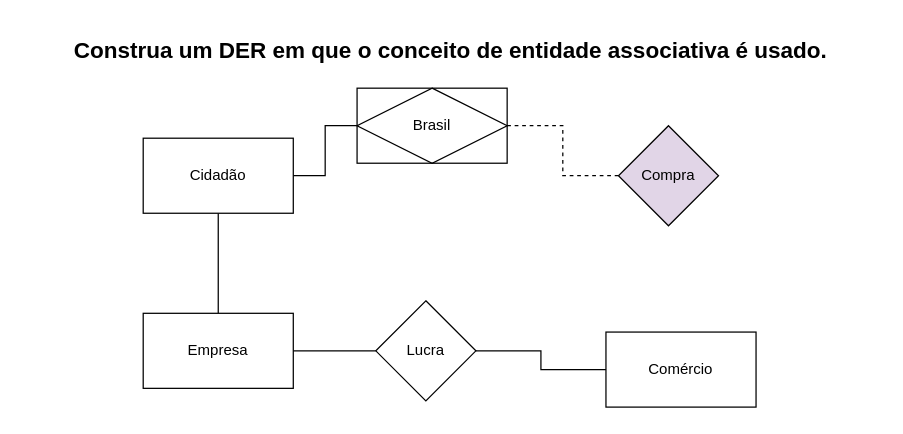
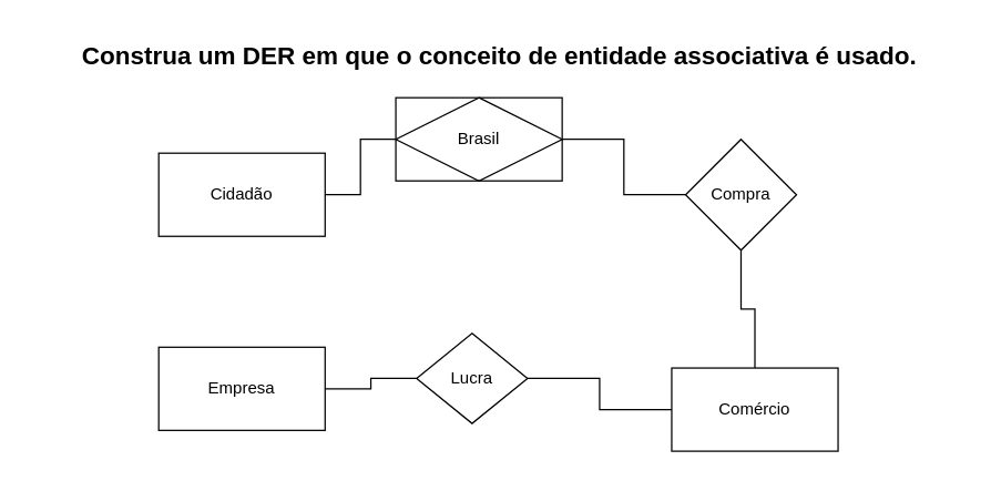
  <mxCell id="0" />
  <mxCell id="1" parent="0" />
  <mxCell id="2" value="&lt;h2&gt;Construa um DER em que o conceito de entidade associativa é usado.&lt;/h2&gt;" style="text;strokeColor=none;fillColor=none;align=center;verticalAlign=middle;whiteSpace=wrap;rounded=0;html=1;" parent="1" vertex="1"><mxGeometry x="20" y="20" width="680" height="40" as="geometry" /></mxCell>
+ <mxCell id="3" value="" style="edgeStyle=orthogonalEdgeStyle;rounded=0;orthogonalLoop=1;jettySize=auto;html=1;labelBackgroundColor=#ffffff;endArrow=none;endFill=0;" edge="1" parent="1" source="8" target="5"><mxGeometry relative="1" as="geometry" /></mxCell>
  <mxCell id="4" value="" style="edgeStyle=orthogonalEdgeStyle;rounded=0;orthogonalLoop=1;jettySize=auto;html=1;labelBackgroundColor=#ffffff;endArrow=none;endFill=0;" edge="1" parent="1" source="5" target="14"><mxGeometry relative="1" as="geometry" /></mxCell>
  <mxCell id="5" value="Comércio" style="whiteSpace=wrap;html=1;" vertex="1" parent="1"><mxGeometry x="484" y="265" width="120" height="60" as="geometry" /></mxCell>
- <mxCell id="6" value="" style="edgeStyle=orthogonalEdgeStyle;rounded=0;orthogonalLoop=1;jettySize=auto;html=1;labelBackgroundColor=#ffffff;endArrow=none;endFill=0;" edge="1" parent="1" source="11" target="7"><mxGeometry relative="1" as="geometry" /></mxCell>
  <mxCell id="7" value="Empresa" style="whiteSpace=wrap;html=1;" vertex="1" parent="1"><mxGeometry x="114" y="250" width="120" height="60" as="geometry" /></mxCell>
- <mxCell id="8" value="Compra" style="rhombus;whiteSpace=wrap;html=1;fillColor=#e1d5e7;" vertex="1" parent="1"><mxGeometry x="494" y="100" width="80" height="80" as="geometry" /></mxCell>
+ <mxCell id="8" value="Compra" style="rhombus;whiteSpace=wrap;html=1;" vertex="1" parent="1"><mxGeometry x="494" y="100" width="80" height="80" as="geometry" /></mxCell>
  <mxCell id="9" value="Brasil" style="shape=associativeEntity;whiteSpace=wrap;html=1;align=center;" vertex="1" parent="1"><mxGeometry x="285" y="70" width="120" height="60" as="geometry" /></mxCell>
- <mxCell id="10" value="" style="edgeStyle=orthogonalEdgeStyle;rounded=0;orthogonalLoop=1;jettySize=auto;html=1;labelBackgroundColor=#ffffff;endArrow=none;endFill=0;dashed=1;" edge="1" parent="1" source="8" target="9"><mxGeometry relative="1" as="geometry"><mxPoint x="494.059" y="140.059" as="sourcePoint" /><mxPoint x="174.059" y="250" as="targetPoint" /></mxGeometry></mxCell>
+ <mxCell id="10" value="" style="edgeStyle=orthogonalEdgeStyle;rounded=0;orthogonalLoop=1;jettySize=auto;html=1;labelBackgroundColor=#ffffff;endArrow=none;endFill=0;" edge="1" parent="1" source="8" target="9"><mxGeometry relative="1" as="geometry"><mxPoint x="494.059" y="140.059" as="sourcePoint" /><mxPoint x="174.059" y="250" as="targetPoint" /></mxGeometry></mxCell>
  <mxCell id="11" value="Cidadão" style="whiteSpace=wrap;html=1;" vertex="1" parent="1"><mxGeometry x="114" y="110" width="120" height="60" as="geometry" /></mxCell>
  <mxCell id="12" value="" style="edgeStyle=orthogonalEdgeStyle;rounded=0;orthogonalLoop=1;jettySize=auto;html=1;labelBackgroundColor=#ffffff;endArrow=none;endFill=0;" edge="1" parent="1" source="9" target="11"><mxGeometry relative="1" as="geometry"><mxPoint x="264" y="140.059" as="sourcePoint" /><mxPoint x="174.059" y="250" as="targetPoint" /></mxGeometry></mxCell>
  <mxCell id="13" style="edgeStyle=orthogonalEdgeStyle;rounded=0;orthogonalLoop=1;jettySize=auto;html=1;labelBackgroundColor=#ffffff;endArrow=none;endFill=0;" edge="1" parent="1" source="14" target="7"><mxGeometry relative="1" as="geometry" /></mxCell>
- <mxCell id="14" value="Lucra" style="rhombus;whiteSpace=wrap;html=1;" vertex="1" parent="1"><mxGeometry x="300" y="240" width="80" height="80" as="geometry" /></mxCell>
+ <mxCell id="14" value="Lucra" style="rhombus;whiteSpace=wrap;html=1;" vertex="1" parent="1"><mxGeometry x="300" y="240" width="80" height="65" as="geometry" /></mxCell>
